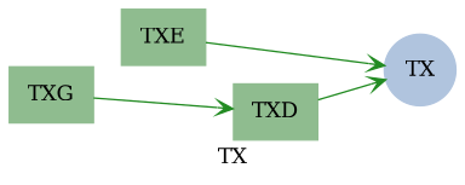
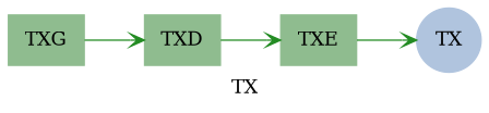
  strict digraph {
    color=black
    compound=True
    concentrate=True
    fontname="DejaVu Serif"
    label=TX
    rankdir=LR
    splines=True
    node [color=darkseagreen fontname="DejaVu Serif" shape=box style=filled]
    edge [arrowhead=vee color=forestgreen fontname="DejaVu Serif" fontsize=8 labelfloat=false weight=0.5]
    TXD
    TXE
    TXG
    TX [color=lightsteelblue shape=circle]
    subgraph sub_1 {
      TXD
      TXE
      TXG
    }
    subgraph sub_2 {
      TX
    }
    subgraph sub_3 {
      TXD
      TXE
      TXG
      TX
    }
    subgraph sub_4 {
    }
-   TXD -> TX [label="   "]
+   TXD -> TXE [label="   "]
    TXE -> TX [label="   "]
    TXG -> TXD [label="   "]
  }
